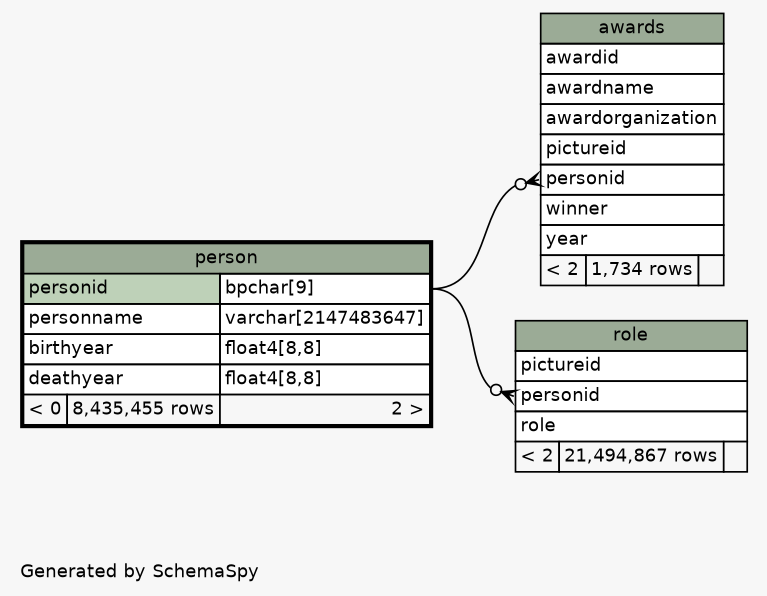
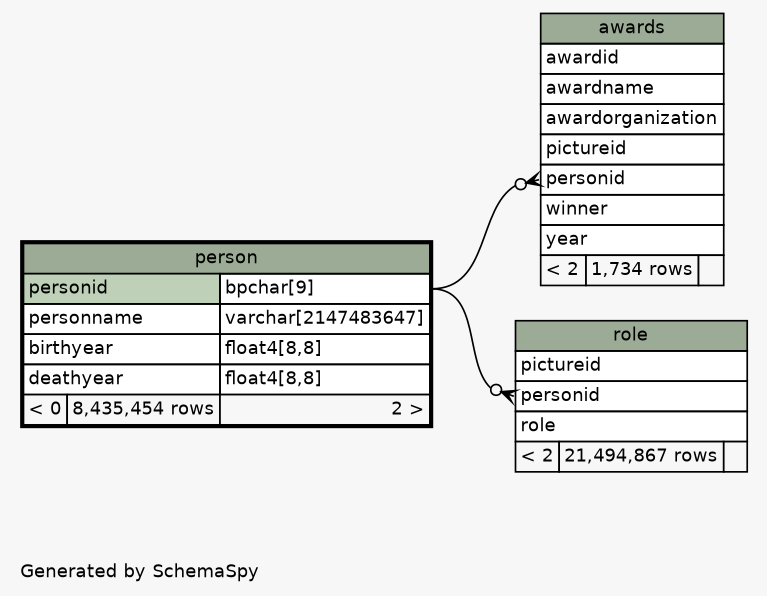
  digraph {
    bgcolor="#f7f7f7"
    fontname=Helvetica
    fontsize=11
    label="\nGenerated by SchemaSpy"
    labeljust=l
    nodesep=0.18
    rankdir=RL
    ranksep=0.46
    node [fontname=Helvetica fontsize=11 shape=plaintext]
    edge [arrowhead=none arrowsize=0.8 arrowtail=crowodot dir=back headport="personid.type:e" tailport="personid:w"]
    n1 [label=<     <TABLE BORDER="0" CELLBORDER="1" CELLSPACING="0" BGCOLOR="#ffffff">       <TR><TD COLSPAN="3" BGCOLOR="#9bab96" ALIGN="CENTER">awards</TD></TR>       <TR><TD PORT="awardid" COLSPAN="3" ALIGN="LEFT">awardid</TD></TR>       <TR><TD PORT="awardname" COLSPAN="3" ALIGN="LEFT">awardname</TD></TR>       <TR><TD PORT="awardorganization" COLSPAN="3" ALIGN="LEFT">awardorganization</TD></TR>       <TR><TD PORT="pictureid" COLSPAN="3" ALIGN="LEFT">pictureid</TD></TR>       <TR><TD PORT="personid" COLSPAN="3" ALIGN="LEFT">personid</TD></TR>       <TR><TD PORT="winner" COLSPAN="3" ALIGN="LEFT">winner</TD></TR>       <TR><TD PORT="year" COLSPAN="3" ALIGN="LEFT">year</TD></TR>       <TR><TD ALIGN="LEFT" BGCOLOR="#f7f7f7">&lt; 2</TD><TD ALIGN="RIGHT" BGCOLOR="#f7f7f7">1,734 rows</TD><TD ALIGN="RIGHT" BGCOLOR="#f7f7f7">  </TD></TR>     </TABLE>>]
-   n2 [label=<     <TABLE BORDER="2" CELLBORDER="1" CELLSPACING="0" BGCOLOR="#ffffff">       <TR><TD COLSPAN="3" BGCOLOR="#9bab96" ALIGN="CENTER">person</TD></TR>       <TR><TD PORT="personid" COLSPAN="2" BGCOLOR="#bed1b8" ALIGN="LEFT">personid</TD><TD PORT="personid.type" ALIGN="LEFT">bpchar[9]</TD></TR>       <TR><TD PORT="personname" COLSPAN="2" ALIGN="LEFT">personname</TD><TD PORT="personname.type" ALIGN="LEFT">varchar[2147483647]</TD></TR>       <TR><TD PORT="birthyear" COLSPAN="2" ALIGN="LEFT">birthyear</TD><TD PORT="birthyear.type" ALIGN="LEFT">float4[8,8]</TD></TR>       <TR><TD PORT="deathyear" COLSPAN="2" ALIGN="LEFT">deathyear</TD><TD PORT="deathyear.type" ALIGN="LEFT">float4[8,8]</TD></TR>       <TR><TD ALIGN="LEFT" BGCOLOR="#f7f7f7">&lt; 0</TD><TD ALIGN="RIGHT" BGCOLOR="#f7f7f7">8,435,455 rows</TD><TD ALIGN="RIGHT" BGCOLOR="#f7f7f7">2 &gt;</TD></TR>     </TABLE>>]
+   n2 [label=<     <TABLE BORDER="2" CELLBORDER="1" CELLSPACING="0" BGCOLOR="#ffffff">       <TR><TD COLSPAN="3" BGCOLOR="#9bab96" ALIGN="CENTER">person</TD></TR>       <TR><TD PORT="personid" COLSPAN="2" BGCOLOR="#bed1b8" ALIGN="LEFT">personid</TD><TD PORT="personid.type" ALIGN="LEFT">bpchar[9]</TD></TR>       <TR><TD PORT="personname" COLSPAN="2" ALIGN="LEFT">personname</TD><TD PORT="personname.type" ALIGN="LEFT">varchar[2147483647]</TD></TR>       <TR><TD PORT="birthyear" COLSPAN="2" ALIGN="LEFT">birthyear</TD><TD PORT="birthyear.type" ALIGN="LEFT">float4[8,8]</TD></TR>       <TR><TD PORT="deathyear" COLSPAN="2" ALIGN="LEFT">deathyear</TD><TD PORT="deathyear.type" ALIGN="LEFT">float4[8,8]</TD></TR>       <TR><TD ALIGN="LEFT" BGCOLOR="#f7f7f7">&lt; 0</TD><TD ALIGN="RIGHT" BGCOLOR="#f7f7f7">8,435,454 rows</TD><TD ALIGN="RIGHT" BGCOLOR="#f7f7f7">2 &gt;</TD></TR>     </TABLE>>]
    n3 [label=<     <TABLE BORDER="0" CELLBORDER="1" CELLSPACING="0" BGCOLOR="#ffffff">       <TR><TD COLSPAN="3" BGCOLOR="#9bab96" ALIGN="CENTER">role</TD></TR>       <TR><TD PORT="pictureid" COLSPAN="3" ALIGN="LEFT">pictureid</TD></TR>       <TR><TD PORT="personid" COLSPAN="3" ALIGN="LEFT">personid</TD></TR>       <TR><TD PORT="role" COLSPAN="3" ALIGN="LEFT">role</TD></TR>       <TR><TD ALIGN="LEFT" BGCOLOR="#f7f7f7">&lt; 2</TD><TD ALIGN="RIGHT" BGCOLOR="#f7f7f7">21,494,867 rows</TD><TD ALIGN="RIGHT" BGCOLOR="#f7f7f7">  </TD></TR>     </TABLE>>]
    n1 -> n2
    n3 -> n2
  }
